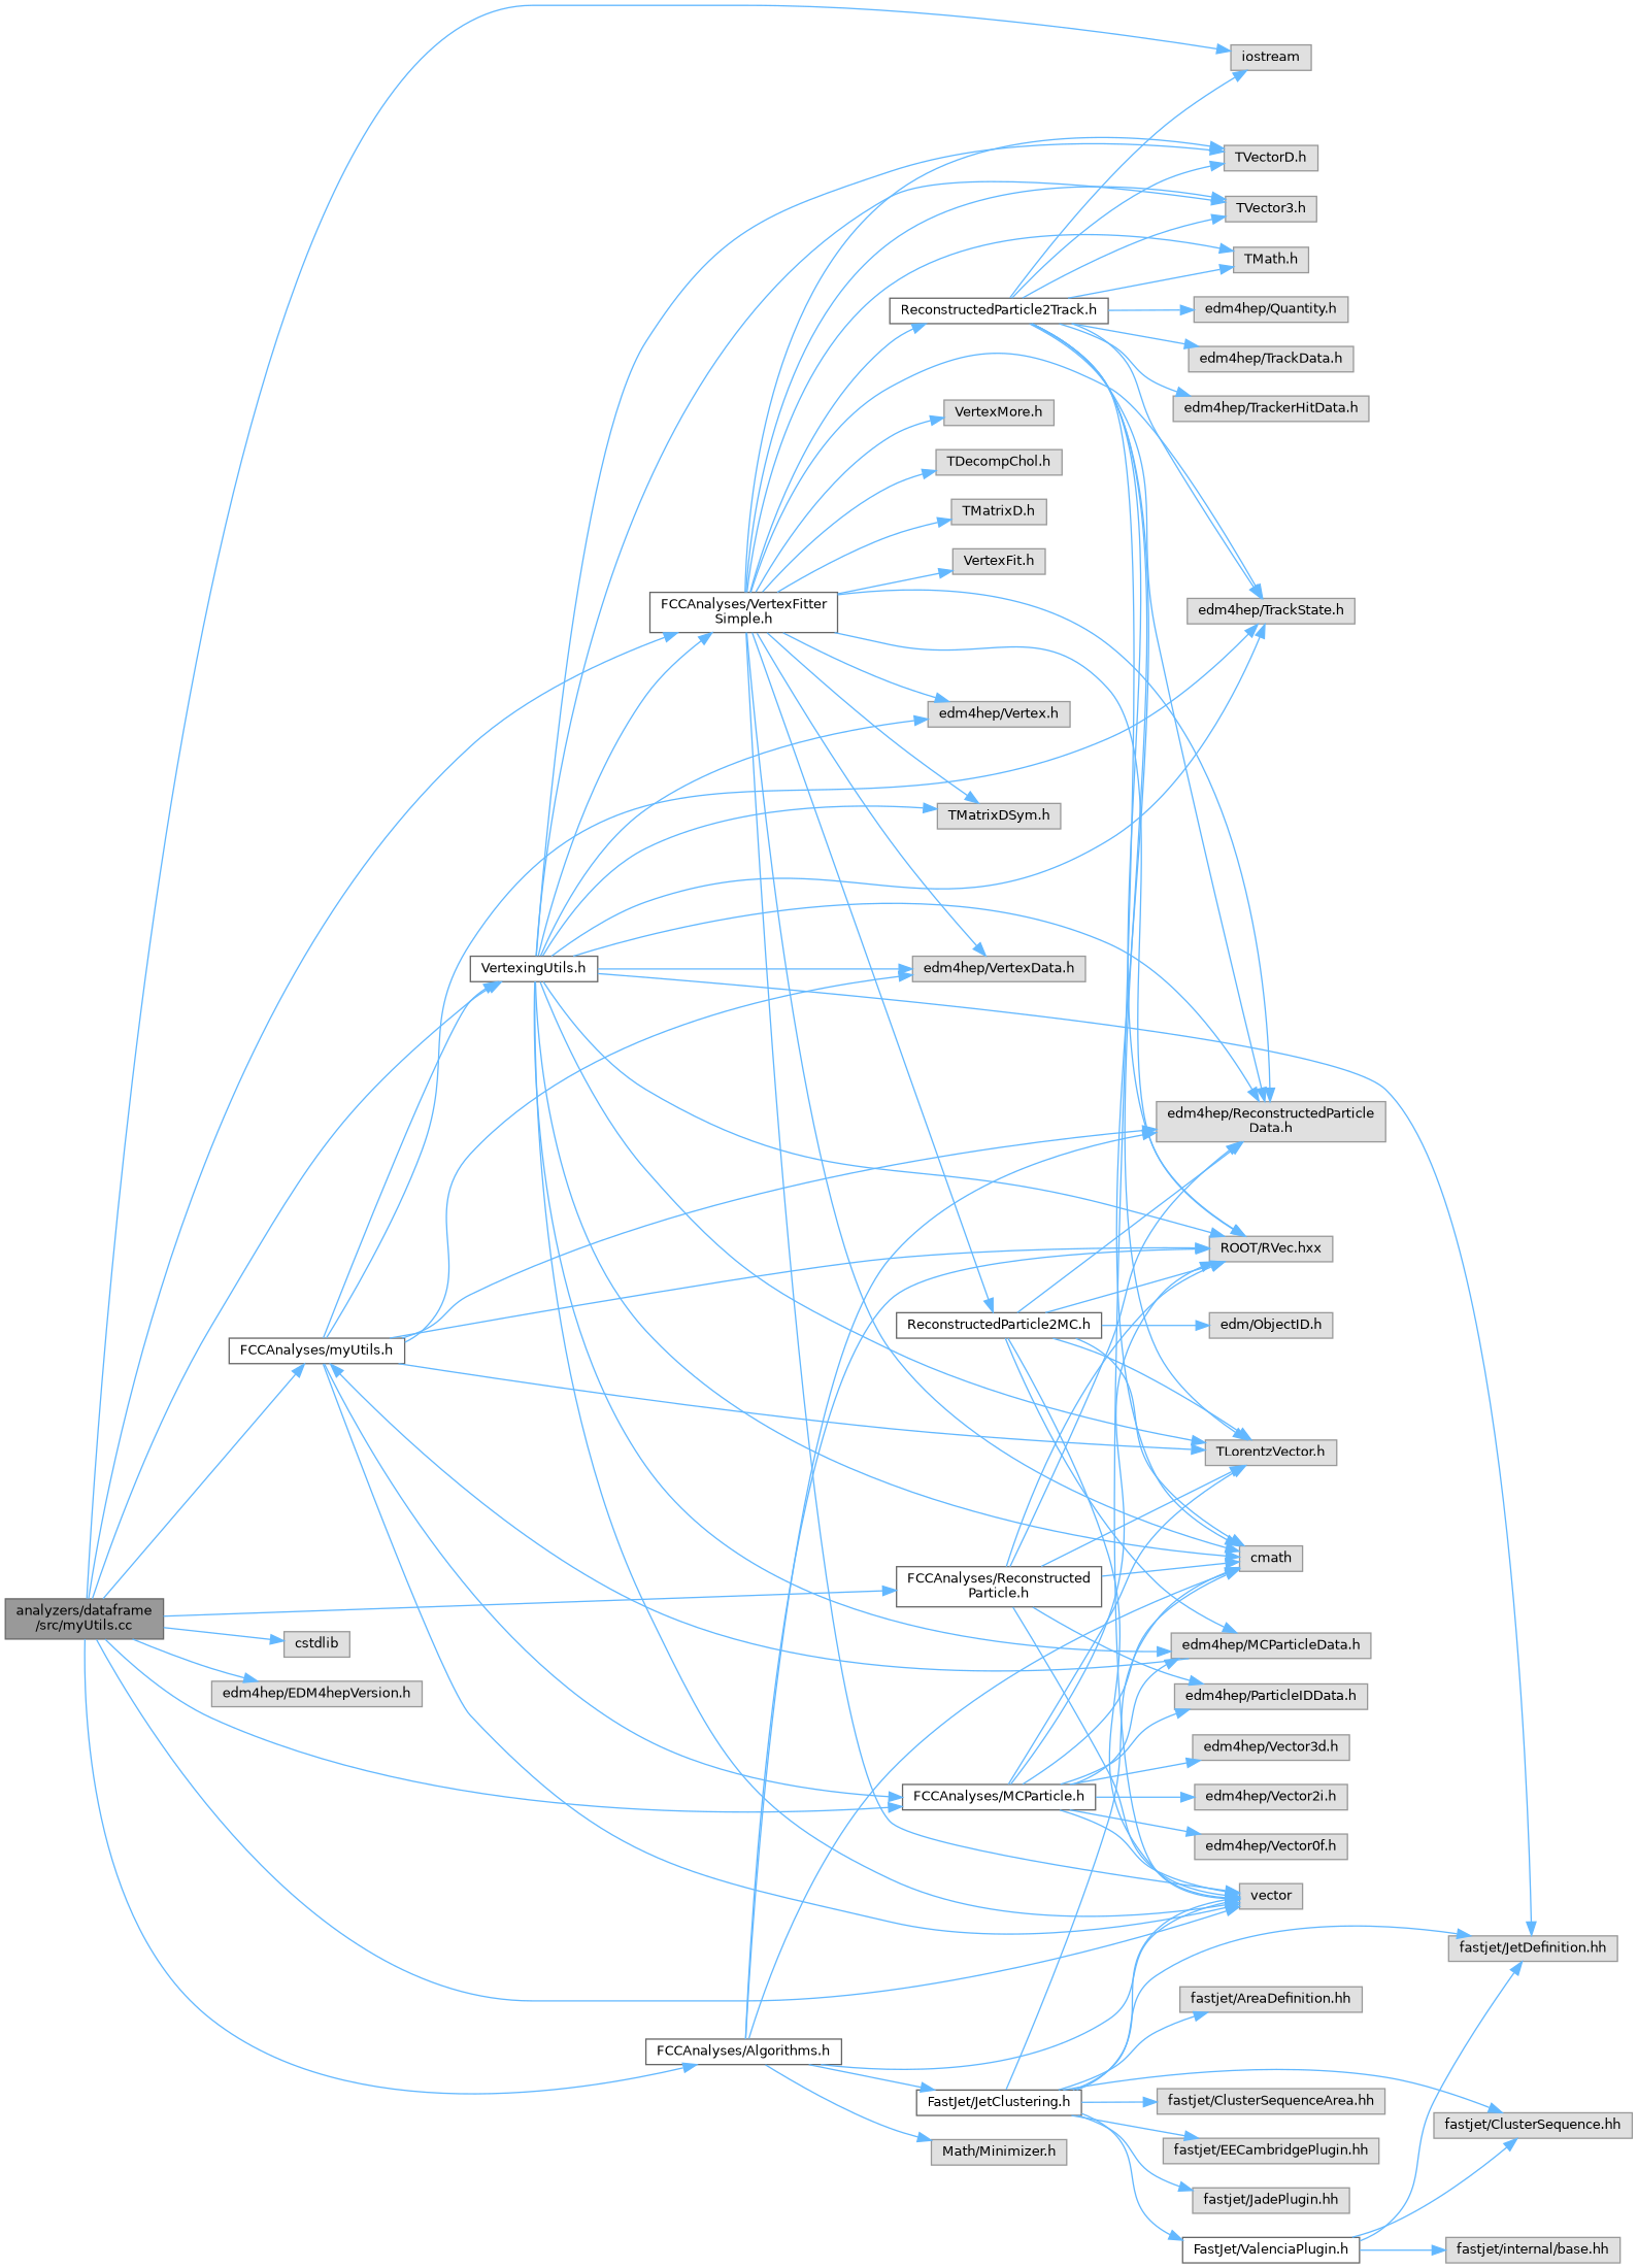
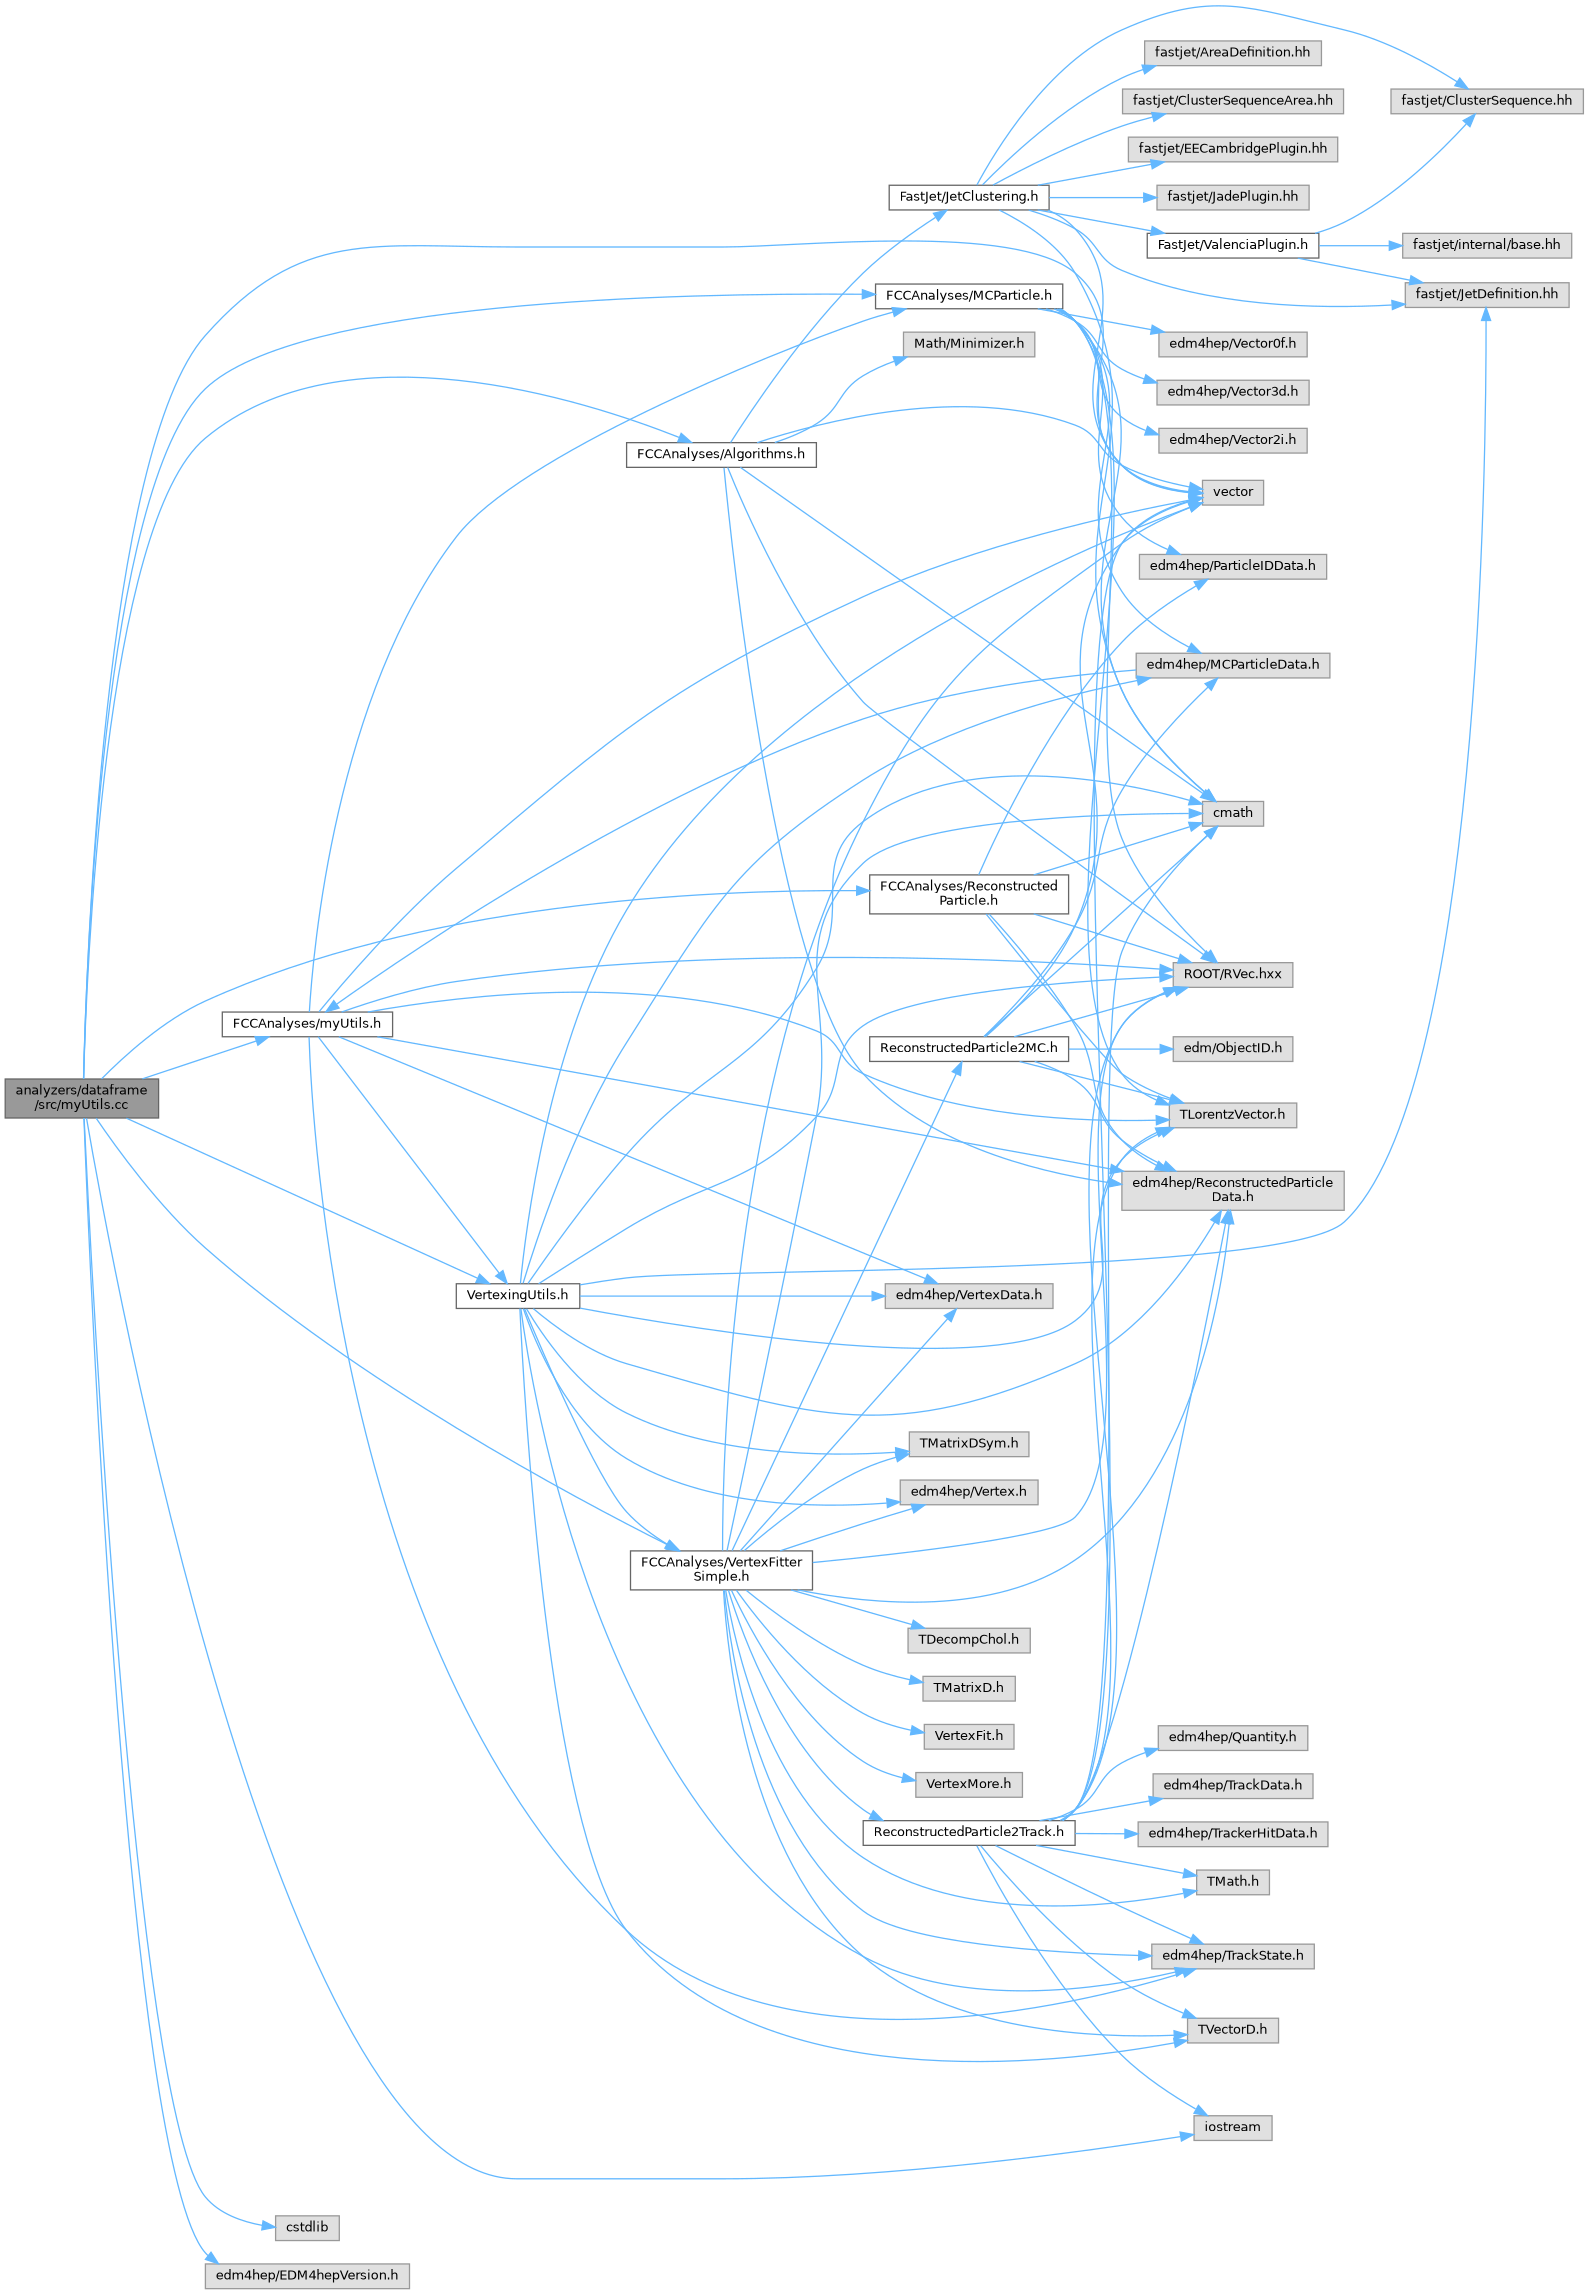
  digraph {
    rankdir=LR
    node [color=grey60 fillcolor="#E0E0E0" fontname=Helvetica fontsize=10 shape=box style=filled]
    edge [color=steelblue1 fontname=Helvetica fontsize=10 labelfontname=Helvetica labelfontsize=10 style=solid]
    n1 [color=gray40 fillcolor=grey60 fontcolor=black height=0.2 label="analyzers/dataframe\l/src/myUtils.cc" width=0.4]
    n2 [color=grey40 fillcolor=white height=0.2 label="FCCAnalyses/myUtils.h" width=0.4]
    n3 [color=grey40 fillcolor=white height=0.2 label="FCCAnalyses/MCParticle.h" width=0.4]
    n4 [height=0.2 label=vector width=0.4]
    n5 [color=grey40 fillcolor=white height=0.2 label="VertexingUtils.h" width=0.4]
    n6 [height=0.2 label=iostream width=0.4]
    n7 [height=0.2 label=cstdlib width=0.4]
    n8 [height=0.2 label="edm4hep/EDM4hepVersion.h" width=0.4]
    n9 [color=grey40 fillcolor=white height=0.2 label="FCCAnalyses/VertexFitter\lSimple.h" width=0.4]
    n10 [color=grey40 fillcolor=white height=0.2 label="FCCAnalyses/Reconstructed\lParticle.h" width=0.4]
    n11 [color=grey40 fillcolor=white height=0.2 label="FCCAnalyses/Algorithms.h" width=0.4]
    n12 [height=0.2 label="ROOT/RVec.hxx" width=0.4]
    n13 [height=0.2 label="edm4hep/ReconstructedParticle\lData.h" width=0.4]
    n14 [height=0.2 label="edm4hep/TrackState.h" width=0.4]
    n15 [height=0.2 label="edm4hep/VertexData.h" width=0.4]
    n16 [height=0.2 label="TLorentzVector.h" width=0.4]
    n17 [height=0.2 label="edm4hep/MCParticleData.h" width=0.4]
    n18 [height=0.2 label=cmath width=0.4]
    n19 [height=0.2 label="edm4hep/ParticleIDData.h" width=0.4]
    n20 [height=0.2 label="edm4hep/Vector0f.h" width=0.4]
    n21 [height=0.2 label="edm4hep/Vector3d.h" width=0.4]
    n22 [height=0.2 label="edm4hep/Vector2i.h" width=0.4]
    n23 [height=0.2 label="edm4hep/Vertex.h" width=0.4]
    n24 [height=0.2 label="TVectorD.h" width=0.4]
-   n25 [height=0.2 label="TVector3.h" width=0.4]
    n26 [height=0.2 label="TMatrixDSym.h" width=0.4]
    n27 [height=0.2 label="fastjet/JetDefinition.hh" width=0.4]
    n28 [height=0.2 label="TMath.h" width=0.4]
    n29 [height=0.2 label="TDecompChol.h" width=0.4]
    n30 [height=0.2 label="TMatrixD.h" width=0.4]
    n31 [color=grey40 fillcolor=white height=0.2 label="ReconstructedParticle2Track.h" width=0.4]
    n32 [color=grey40 fillcolor=white height=0.2 label="ReconstructedParticle2MC.h" width=0.4]
    n33 [height=0.2 label="VertexFit.h" width=0.4]
    n34 [height=0.2 label="VertexMore.h" width=0.4]
    n35 [color=grey40 fillcolor=white height=0.2 label="FastJet/JetClustering.h" width=0.4]
    n36 [height=0.2 label="Math/Minimizer.h" width=0.4]
    n37 [height=0.2 label="edm4hep/Quantity.h" width=0.4]
    n38 [height=0.2 label="edm4hep/TrackData.h" width=0.4]
    n39 [height=0.2 label="edm4hep/TrackerHitData.h" width=0.4]
    n40 [height=0.2 label="edm/ObjectID.h" width=0.4]
    n41 [height=0.2 label="fastjet/AreaDefinition.hh" width=0.4]
    n42 [height=0.2 label="fastjet/ClusterSequence.hh" width=0.4]
    n43 [height=0.2 label="fastjet/ClusterSequenceArea.hh" width=0.4]
    n44 [height=0.2 label="fastjet/EECambridgePlugin.hh" width=0.4]
    n45 [height=0.2 label="fastjet/JadePlugin.hh" width=0.4]
    n46 [color=grey40 fillcolor=white height=0.2 label="FastJet/ValenciaPlugin.h" width=0.4]
    n47 [height=0.2 label="fastjet/internal/base.hh" width=0.4]
    n1 -> n2
    n1 -> n3
    n1 -> n4
    n1 -> n5
    n1 -> n6
    n1 -> n7
    n1 -> n8
    n1 -> n9
    n1 -> n10
    n1 -> n11
    n2 -> n3
    n2 -> n4
    n2 -> n5
    n2 -> n12
    n2 -> n13
    n2 -> n14
    n2 -> n15
    n2 -> n16
    n3 -> n4
    n3 -> n12
    n3 -> n16
    n3 -> n17
    n3 -> n18
    n3 -> n19
    n3 -> n20
    n3 -> n21
    n3 -> n22
    n5 -> n4
    n5 -> n9
    n5 -> n12
    n5 -> n13
    n5 -> n14
    n5 -> n15
    n5 -> n16
    n5 -> n17
    n5 -> n18
    n5 -> n23
    n5 -> n24
-   n5 -> n25
    n5 -> n26
    n5 -> n27
    n9 -> n4
    n9 -> n12
    n9 -> n13
    n9 -> n14
    n9 -> n15
    n9 -> n18
    n9 -> n23
    n9 -> n24
-   n9 -> n25
    n9 -> n26
    n9 -> n28
    n9 -> n29
    n9 -> n30
    n9 -> n31
    n9 -> n32
    n9 -> n33
    n9 -> n34
-   n10 -> n4
    n10 -> n12
    n10 -> n13
    n10 -> n16
    n10 -> n18
    n10 -> n19
    n11 -> n4
    n11 -> n12
    n11 -> n13
    n11 -> n18
    n11 -> n35
    n11 -> n36
    n17 -> n2
    n31 -> n4
    n31 -> n6
    n31 -> n12
    n31 -> n13
    n31 -> n14
    n31 -> n16
    n31 -> n18
    n31 -> n24
-   n31 -> n25
    n31 -> n28
    n31 -> n37
    n31 -> n38
    n31 -> n39
    n32 -> n4
    n32 -> n12
    n32 -> n13
    n32 -> n16
    n32 -> n17
    n32 -> n18
    n32 -> n40
    n35 -> n4
    n35 -> n18
    n35 -> n27
    n35 -> n41
    n35 -> n42
    n35 -> n43
    n35 -> n44
    n35 -> n45
    n35 -> n46
    n46 -> n27
    n46 -> n42
    n46 -> n47
  }
